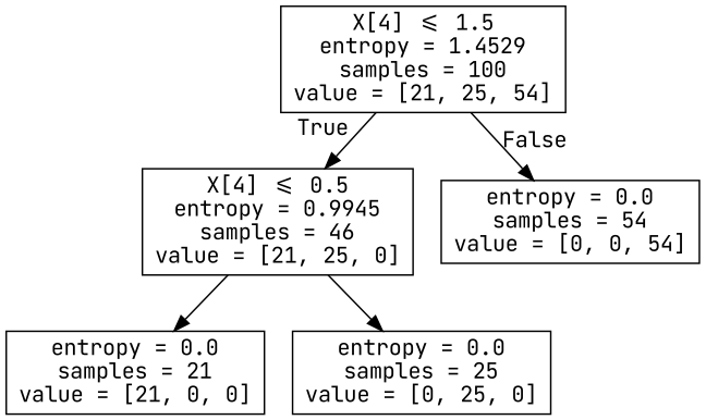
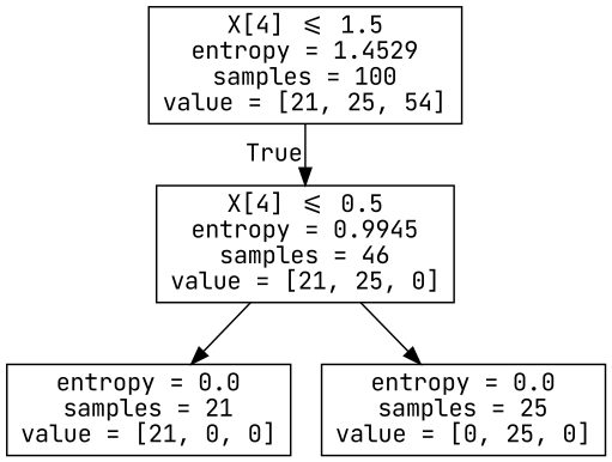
  digraph {
    fontname="JetBrains Mono"
    node [shape=box fontname="JetBrains Mono"]
    edge [fontname="JetBrains Mono"]
    n1 [label="X[4] <= 1.5\nentropy = 1.4529\nsamples = 100\nvalue = [21, 25, 54]"]
    n2 [label="X[4] <= 0.5\nentropy = 0.9945\nsamples = 46\nvalue = [21, 25, 0]"]
-   n3 [label="entropy = 0.0\nsamples = 54\nvalue = [0, 0, 54]"]
    n4 [label="entropy = 0.0\nsamples = 21\nvalue = [21, 0, 0]"]
    n5 [label="entropy = 0.0\nsamples = 25\nvalue = [0, 25, 0]"]
    n1 -> n2 [headlabel=True labelangle=45 labeldistance=2.5]
-   n1 -> n3 [headlabel=False labelangle=-45 labeldistance=2.5]
    n2 -> n4
    n2 -> n5
  }
